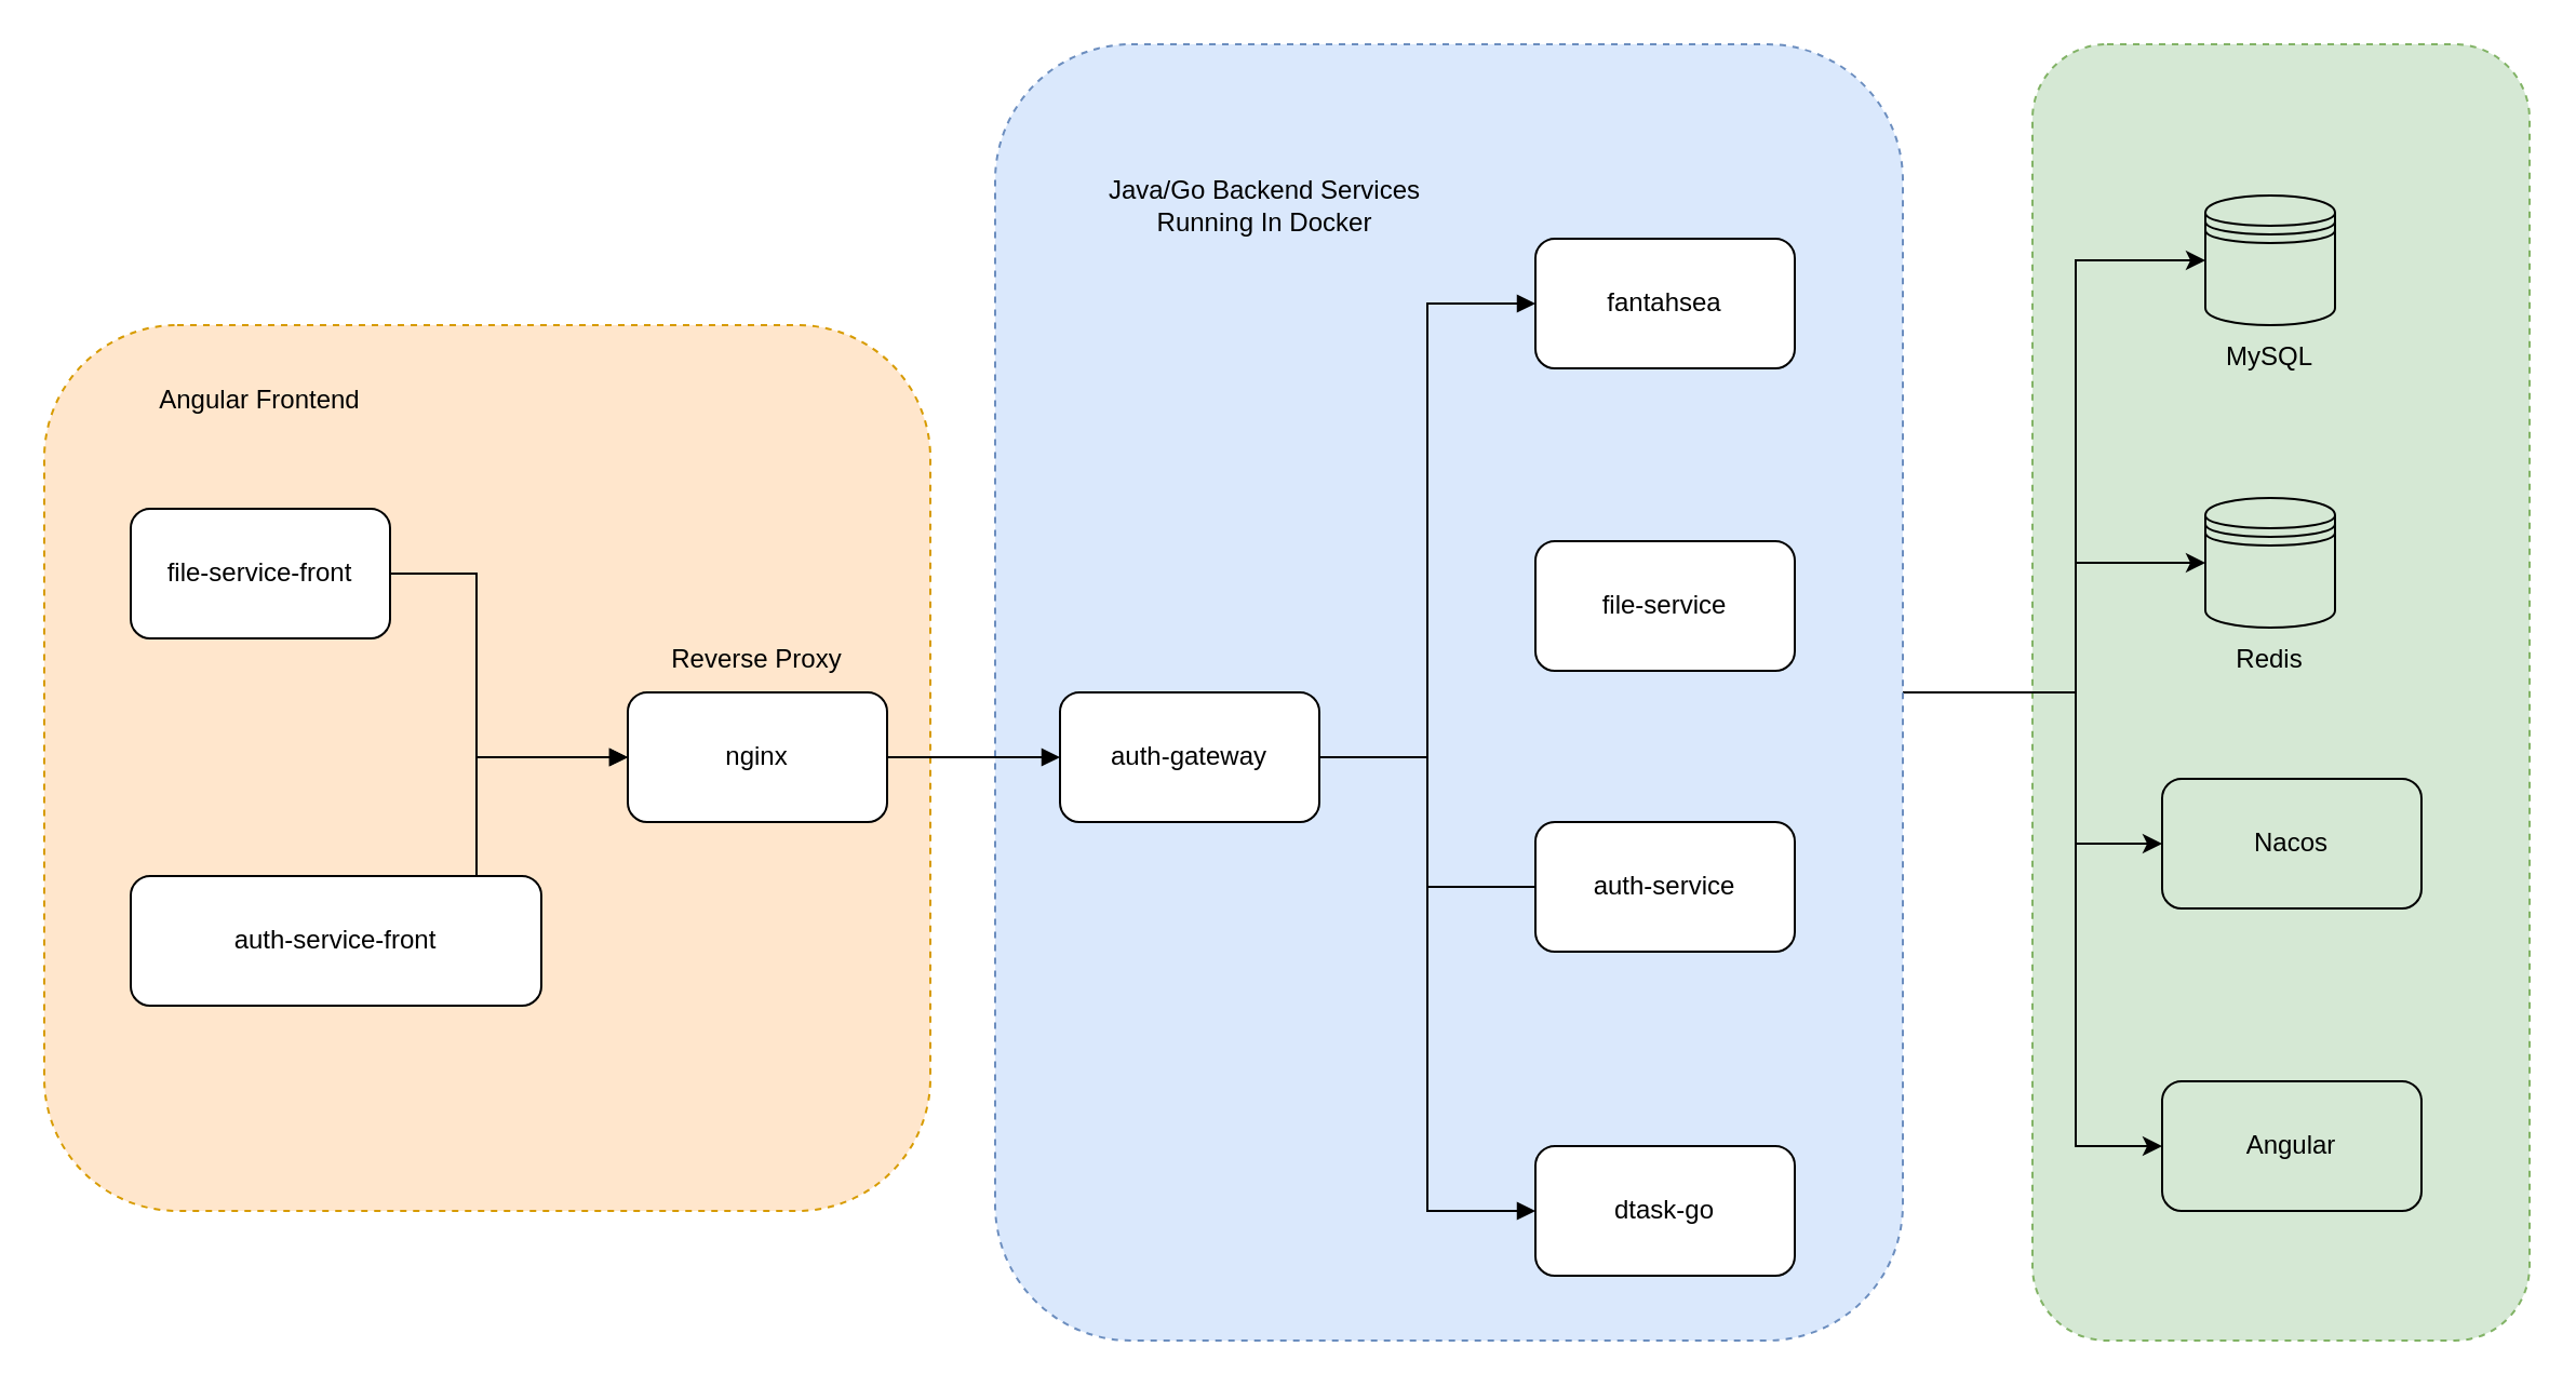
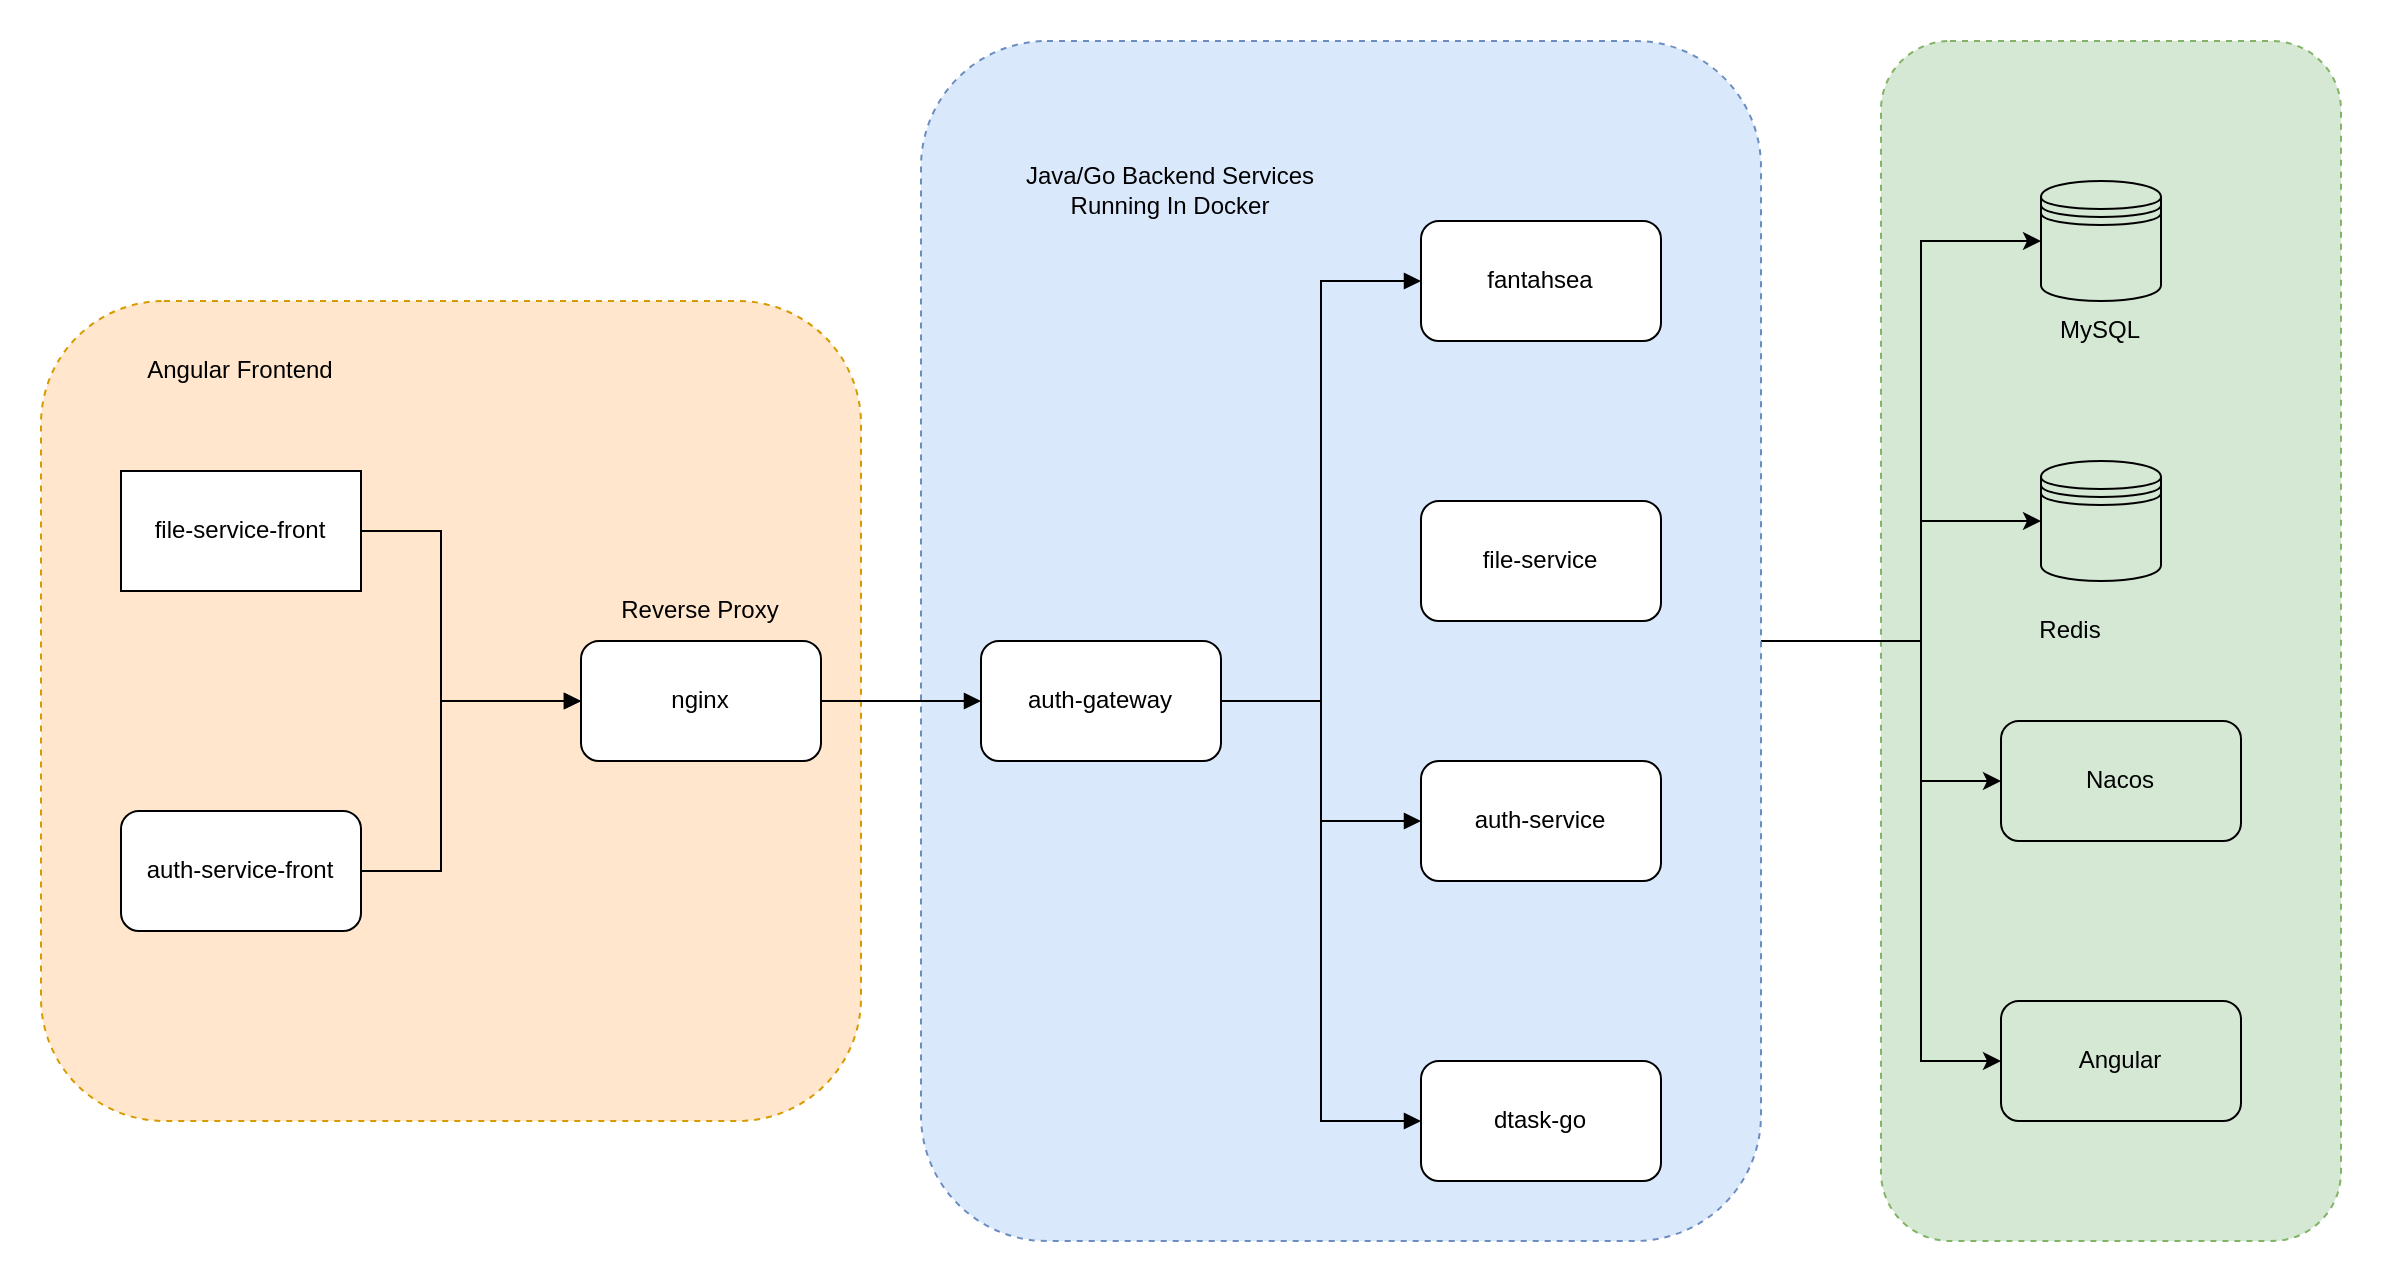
  <mxCell id="0" />
  <mxCell id="1" parent="0" />
  <mxCell id="2" value="" style="rounded=1;whiteSpace=wrap;html=1;fillColor=#d5e8d4;dashed=1;strokeColor=#82b366;" vertex="1" parent="1"><mxGeometry x="940" y="20" width="230" height="600" as="geometry" /></mxCell>
  <mxCell id="3" style="edgeStyle=orthogonalEdgeStyle;rounded=0;orthogonalLoop=1;jettySize=auto;html=1;exitX=0;exitY=0.5;exitDx=0;exitDy=0;entryX=0;entryY=0.5;entryDx=0;entryDy=0;startArrow=none;startFill=0;endArrow=classic;endFill=1;strokeColor=#000000;" edge="1" parent="1" source="2" target="31"><mxGeometry relative="1" as="geometry"><Array as="points"><mxPoint x="960" y="320" /><mxPoint x="960" y="260" /></Array></mxGeometry></mxCell>
  <mxCell id="4" style="edgeStyle=orthogonalEdgeStyle;rounded=0;orthogonalLoop=1;jettySize=auto;html=1;exitX=0;exitY=0.5;exitDx=0;exitDy=0;entryX=0;entryY=0.5;entryDx=0;entryDy=0;startArrow=none;startFill=0;endArrow=classic;endFill=1;strokeColor=#000000;" edge="1" parent="1" source="2" target="28"><mxGeometry relative="1" as="geometry"><Array as="points"><mxPoint x="960" y="320" /><mxPoint x="960" y="390" /></Array></mxGeometry></mxCell>
  <mxCell id="5" style="edgeStyle=orthogonalEdgeStyle;rounded=0;orthogonalLoop=1;jettySize=auto;html=1;exitX=0;exitY=0.5;exitDx=0;exitDy=0;entryX=0;entryY=0.5;entryDx=0;entryDy=0;startArrow=none;startFill=0;endArrow=classic;endFill=1;strokeColor=#000000;" edge="1" parent="1" source="2" target="27"><mxGeometry relative="1" as="geometry"><Array as="points"><mxPoint x="960" y="320" /><mxPoint x="960" y="530" /></Array></mxGeometry></mxCell>
  <mxCell id="6" value="" style="rounded=1;whiteSpace=wrap;html=1;fillColor=#ffe6cc;dashed=1;strokeColor=#d79b00;" vertex="1" parent="1"><mxGeometry x="20" y="150" width="410" height="410" as="geometry" /></mxCell>
  <mxCell id="7" style="edgeStyle=orthogonalEdgeStyle;rounded=0;orthogonalLoop=1;jettySize=auto;html=1;exitX=0;exitY=0.5;exitDx=0;exitDy=0;entryX=0;entryY=0.5;entryDx=0;entryDy=0;startArrow=none;startFill=0;endArrow=classic;endFill=1;strokeColor=#000000;" edge="1" parent="1" source="2" target="23"><mxGeometry relative="1" as="geometry"><Array as="points"><mxPoint x="960" y="320" /><mxPoint x="960" y="120" /></Array></mxGeometry></mxCell>
  <mxCell id="8" style="edgeStyle=orthogonalEdgeStyle;rounded=0;orthogonalLoop=1;jettySize=auto;html=1;exitX=1;exitY=0.5;exitDx=0;exitDy=0;entryX=0;entryY=0.5;entryDx=0;entryDy=0;startArrow=none;startFill=0;endArrow=none;endFill=0;fillColor=#f8cecc;strokeColor=#000000;" edge="1" parent="1" source="9" target="2"><mxGeometry relative="1" as="geometry" /></mxCell>
  <mxCell id="9" value="" style="rounded=1;whiteSpace=wrap;html=1;fillColor=#dae8fc;dashed=1;strokeColor=#6c8ebf;" vertex="1" parent="1"><mxGeometry x="460" y="20" width="420" height="600" as="geometry" /></mxCell>
  <mxCell id="10" style="edgeStyle=orthogonalEdgeStyle;rounded=0;orthogonalLoop=1;jettySize=auto;html=1;exitX=1;exitY=0.5;exitDx=0;exitDy=0;entryX=0;entryY=0.5;entryDx=0;entryDy=0;endArrow=block;endFill=1;" edge="1" parent="1" source="11" target="25"><mxGeometry relative="1" as="geometry"><Array as="points"><mxPoint x="220" y="265" /><mxPoint x="220" y="350" /></Array></mxGeometry></mxCell>
- <mxCell id="11" value="file-service-front" style="rounded=1;whiteSpace=wrap;html=1;" vertex="1" parent="1"><mxGeometry x="60" y="235" width="120" height="60" as="geometry" /></mxCell>
+ <mxCell id="11" value="file-service-front" style="whiteSpace=wrap;html=1;rounded=0;" vertex="1" parent="1"><mxGeometry x="60" y="235" width="120" height="60" as="geometry" /></mxCell>
  <mxCell id="12" style="edgeStyle=orthogonalEdgeStyle;rounded=0;orthogonalLoop=1;jettySize=auto;html=1;exitX=1;exitY=0.5;exitDx=0;exitDy=0;endArrow=block;endFill=1;entryX=0;entryY=0.5;entryDx=0;entryDy=0;" edge="1" parent="1" source="13" target="25"><mxGeometry relative="1" as="geometry"><mxPoint x="320" y="410" as="targetPoint" /><Array as="points"><mxPoint x="220" y="435" /><mxPoint x="220" y="350" /></Array></mxGeometry></mxCell>
- <mxCell id="13" value="auth-service-front" style="rounded=1;whiteSpace=wrap;html=1;" vertex="1" parent="1"><mxGeometry x="60" y="405" width="190" height="60" as="geometry" /></mxCell>
+ <mxCell id="13" value="auth-service-front" style="rounded=1;whiteSpace=wrap;html=1;" vertex="1" parent="1"><mxGeometry x="60" y="405" width="120" height="60" as="geometry" /></mxCell>
  <mxCell id="14" style="edgeStyle=orthogonalEdgeStyle;rounded=0;orthogonalLoop=1;jettySize=auto;html=1;exitX=1;exitY=0.5;exitDx=0;exitDy=0;entryX=0;entryY=0.5;entryDx=0;entryDy=0;endArrow=block;endFill=1;" edge="1" parent="1" source="17" target="18"><mxGeometry relative="1" as="geometry" /></mxCell>
- <mxCell id="15" style="edgeStyle=orthogonalEdgeStyle;rounded=0;orthogonalLoop=1;jettySize=auto;html=1;exitX=1;exitY=0.5;exitDx=0;exitDy=0;entryX=0;entryY=0.5;entryDx=0;entryDy=0;endArrow=none;endFill=1;" edge="1" parent="1" source="17" target="20"><mxGeometry relative="1" as="geometry" /></mxCell>
+ <mxCell id="15" style="edgeStyle=orthogonalEdgeStyle;rounded=0;orthogonalLoop=1;jettySize=auto;html=1;exitX=1;exitY=0.5;exitDx=0;exitDy=0;entryX=0;entryY=0.5;entryDx=0;entryDy=0;endArrow=block;endFill=1;" edge="1" parent="1" source="17" target="20"><mxGeometry relative="1" as="geometry" /></mxCell>
  <mxCell id="16" style="edgeStyle=orthogonalEdgeStyle;rounded=0;orthogonalLoop=1;jettySize=auto;html=1;exitX=1;exitY=0.5;exitDx=0;exitDy=0;entryX=0;entryY=0.5;entryDx=0;entryDy=0;endArrow=block;endFill=1;" edge="1" parent="1" source="17" target="21"><mxGeometry relative="1" as="geometry" /></mxCell>
  <mxCell id="17" value="auth-gateway" style="rounded=1;whiteSpace=wrap;html=1;" vertex="1" parent="1"><mxGeometry x="490" y="320" width="120" height="60" as="geometry" /></mxCell>
  <mxCell id="18" value="fantahsea" style="rounded=1;whiteSpace=wrap;html=1;" vertex="1" parent="1"><mxGeometry x="710" y="110" width="120" height="60" as="geometry" /></mxCell>
  <mxCell id="19" value="file-service" style="rounded=1;whiteSpace=wrap;html=1;" vertex="1" parent="1"><mxGeometry x="710" y="250" width="120" height="60" as="geometry" /></mxCell>
  <mxCell id="20" value="auth-service" style="rounded=1;whiteSpace=wrap;html=1;" vertex="1" parent="1"><mxGeometry x="710" y="380" width="120" height="60" as="geometry" /></mxCell>
  <mxCell id="21" value="dtask-go" style="rounded=1;whiteSpace=wrap;html=1;" vertex="1" parent="1"><mxGeometry x="710" y="530" width="120" height="60" as="geometry" /></mxCell>
  <mxCell id="22" value="Angular Frontend" style="text;html=1;strokeColor=none;fillColor=none;align=center;verticalAlign=middle;whiteSpace=wrap;rounded=0;" vertex="1" parent="1"><mxGeometry x="65" y="170" width="110" height="30" as="geometry" /></mxCell>
  <mxCell id="23" value="" style="shape=datastore;whiteSpace=wrap;html=1;fillColor=none;" vertex="1" parent="1"><mxGeometry x="1020" y="90" width="60" height="60" as="geometry" /></mxCell>
  <mxCell id="24" style="edgeStyle=orthogonalEdgeStyle;rounded=0;orthogonalLoop=1;jettySize=auto;html=1;exitX=1;exitY=0.5;exitDx=0;exitDy=0;entryX=0;entryY=0.5;entryDx=0;entryDy=0;endArrow=block;endFill=1;" edge="1" parent="1" source="25" target="17"><mxGeometry relative="1" as="geometry" /></mxCell>
  <mxCell id="25" value="nginx" style="rounded=1;whiteSpace=wrap;html=1;" vertex="1" parent="1"><mxGeometry x="290" y="320" width="120" height="60" as="geometry" /></mxCell>
  <mxCell id="26" value="Java/Go Backend Services&lt;br&gt;Running In Docker" style="text;html=1;strokeColor=none;fillColor=none;align=center;verticalAlign=middle;whiteSpace=wrap;rounded=0;dashed=1;" vertex="1" parent="1"><mxGeometry x="470" y="80" width="230" height="30" as="geometry" /></mxCell>
  <mxCell id="27" value="Angular" style="rounded=1;whiteSpace=wrap;html=1;fillColor=none;" vertex="1" parent="1"><mxGeometry x="1000" y="500" width="120" height="60" as="geometry" /></mxCell>
  <mxCell id="28" value="Nacos" style="rounded=1;whiteSpace=wrap;html=1;fillColor=none;" vertex="1" parent="1"><mxGeometry x="1000" y="360" width="120" height="60" as="geometry" /></mxCell>
  <mxCell id="29" value="Reverse Proxy" style="text;html=1;strokeColor=none;fillColor=none;align=center;verticalAlign=middle;whiteSpace=wrap;rounded=0;" vertex="1" parent="1"><mxGeometry x="305" y="290" width="90" height="30" as="geometry" /></mxCell>
  <mxCell id="30" value="MySQL" style="text;html=1;strokeColor=none;fillColor=none;align=center;verticalAlign=middle;whiteSpace=wrap;rounded=0;" vertex="1" parent="1"><mxGeometry x="1020" y="150" width="60" height="30" as="geometry" /></mxCell>
  <mxCell id="31" value="" style="shape=datastore;whiteSpace=wrap;html=1;fillColor=none;" vertex="1" parent="1"><mxGeometry x="1020" y="230" width="60" height="60" as="geometry" /></mxCell>
- <mxCell id="32" value="Redis" style="text;html=1;strokeColor=none;fillColor=none;align=center;verticalAlign=middle;whiteSpace=wrap;rounded=0;" vertex="1" parent="1"><mxGeometry x="1020" y="290" width="60" height="30" as="geometry" /></mxCell>
+ <mxCell id="32" value="Redis" style="text;html=1;strokeColor=none;fillColor=none;align=center;verticalAlign=middle;whiteSpace=wrap;rounded=0;" vertex="1" parent="1"><mxGeometry x="1005" y="300" width="60" height="30" as="geometry" /></mxCell>
